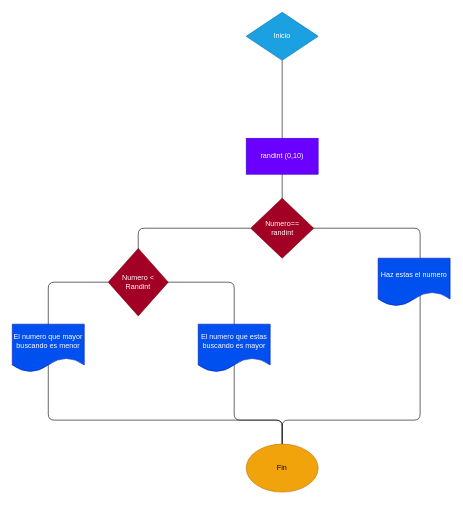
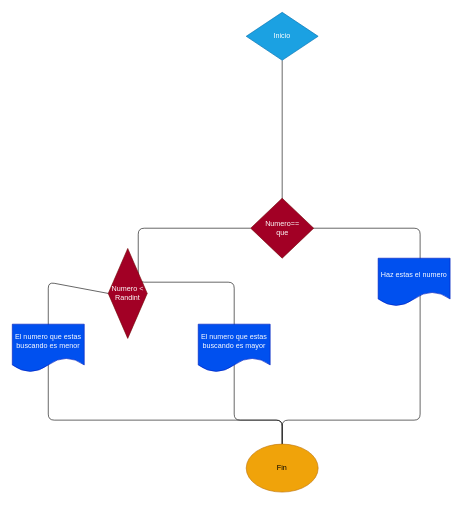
  <mxCell id="0" />
  <mxCell id="1" parent="0" />
  <mxCell id="2" value="" style="edgeStyle=none;html=1;" edge="1" parent="1" source="3"><mxGeometry relative="1" as="geometry"><mxPoint x="470" y="810" as="targetPoint" /><Array as="points"><mxPoint x="470" y="380" /><mxPoint x="700" y="380" /><mxPoint x="700" y="700" /><mxPoint x="470" y="700" /></Array></mxGeometry></mxCell>
  <mxCell id="3" value="Inicio" style="rhombus;whiteSpace=wrap;html=1;fillColor=#1ba1e2;fontColor=#ffffff;strokeColor=#006EAF;" vertex="1" parent="1"><mxGeometry x="410" y="20" width="120" height="80" as="geometry" /></mxCell>
- <mxCell id="4" value="randint (0,10)" style="rounded=0;whiteSpace=wrap;html=1;fillColor=#6a00ff;fontColor=#ffffff;strokeColor=#3700CC;" vertex="1" parent="1"><mxGeometry x="410" y="230" width="120" height="60" as="geometry" /></mxCell>
  <mxCell id="5" style="edgeStyle=none;html=1;exitX=0;exitY=0.5;exitDx=0;exitDy=0;" edge="1" parent="1" source="6"><mxGeometry relative="1" as="geometry"><mxPoint x="470" y="810" as="targetPoint" /><Array as="points"><mxPoint x="230" y="380" /><mxPoint x="230" y="470" /><mxPoint x="390" y="470" /><mxPoint x="390" y="700" /><mxPoint x="470" y="700" /></Array></mxGeometry></mxCell>
- <mxCell id="6" value="Numero==&lt;br&gt;randint" style="rhombus;whiteSpace=wrap;html=1;fillColor=#a20025;fontColor=#ffffff;strokeColor=#6F0000;" vertex="1" parent="1"><mxGeometry x="417.5" y="330" width="105" height="100" as="geometry" /></mxCell>
+ <mxCell id="6" value="Numero==&lt;br&gt;que" style="rhombus;whiteSpace=wrap;html=1;fillColor=#a20025;fontColor=#ffffff;strokeColor=#6F0000;" vertex="1" parent="1"><mxGeometry x="417.5" y="330" width="105" height="100" as="geometry" /></mxCell>
  <mxCell id="7" value="Haz estas el numero" style="shape=document;whiteSpace=wrap;html=1;boundedLbl=1;fillColor=#0050ef;fontColor=#ffffff;strokeColor=#001DBC;" vertex="1" parent="1"><mxGeometry x="630" y="430" width="120" height="80" as="geometry" /></mxCell>
  <mxCell id="8" style="edgeStyle=none;html=1;exitX=0;exitY=0.5;exitDx=0;exitDy=0;" edge="1" parent="1" source="9"><mxGeometry relative="1" as="geometry"><mxPoint x="470" y="810" as="targetPoint" /><Array as="points"><mxPoint x="80" y="470" /><mxPoint x="80" y="700" /><mxPoint x="470" y="700" /></Array></mxGeometry></mxCell>
- <mxCell id="9" value="Numero &amp;lt; &lt;br&gt;Randint" style="rhombus;whiteSpace=wrap;html=1;fillColor=#a20025;fontColor=#ffffff;strokeColor=#6F0000;" vertex="1" parent="1"><mxGeometry x="180" y="413.75" width="100" height="112.5" as="geometry" /></mxCell>
+ <mxCell id="9" value="Numero &amp;lt; &lt;br&gt;Randint" style="rhombus;whiteSpace=wrap;html=1;fillColor=#a20025;fontColor=#ffffff;strokeColor=#6F0000;" vertex="1" parent="1"><mxGeometry x="180" y="413.75" width="65" height="150" as="geometry" /></mxCell>
  <mxCell id="10" value="El numero que estas buscando es mayor" style="shape=document;whiteSpace=wrap;html=1;boundedLbl=1;fillColor=#0050ef;fontColor=#ffffff;strokeColor=#001DBC;" vertex="1" parent="1"><mxGeometry x="330" y="540" width="120" height="80" as="geometry" /></mxCell>
- <mxCell id="11" value="El numero que mayor buscando es menor" style="shape=document;whiteSpace=wrap;html=1;boundedLbl=1;fillColor=#0050ef;fontColor=#ffffff;strokeColor=#001DBC;" vertex="1" parent="1"><mxGeometry x="20" y="540" width="120" height="80" as="geometry" /></mxCell>
+ <mxCell id="11" value="El numero que estas buscando es menor" style="shape=document;whiteSpace=wrap;html=1;boundedLbl=1;fillColor=#0050ef;fontColor=#ffffff;strokeColor=#001DBC;" vertex="1" parent="1"><mxGeometry x="20" y="540" width="120" height="80" as="geometry" /></mxCell>
  <mxCell id="12" value="Fin" style="ellipse;whiteSpace=wrap;html=1;fillColor=#f0a30a;fontColor=#000000;strokeColor=#BD7000;" vertex="1" parent="1"><mxGeometry x="410" y="740" width="120" height="80" as="geometry" /></mxCell>
